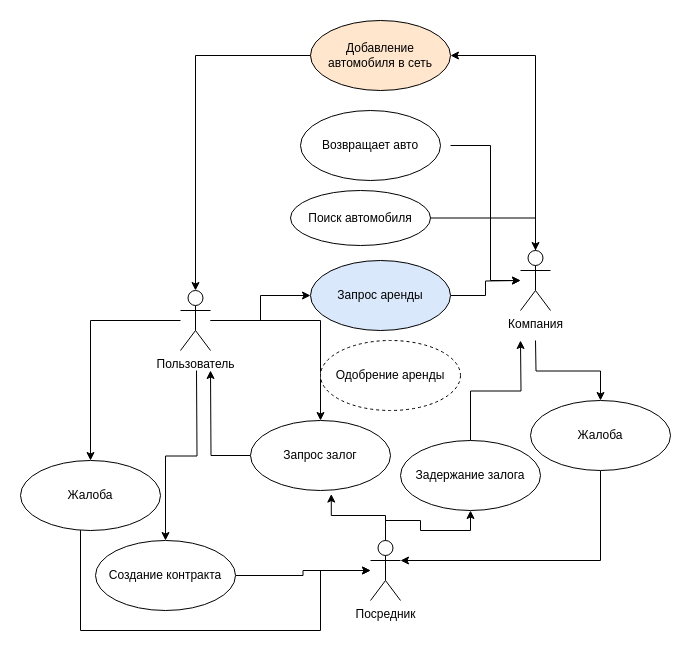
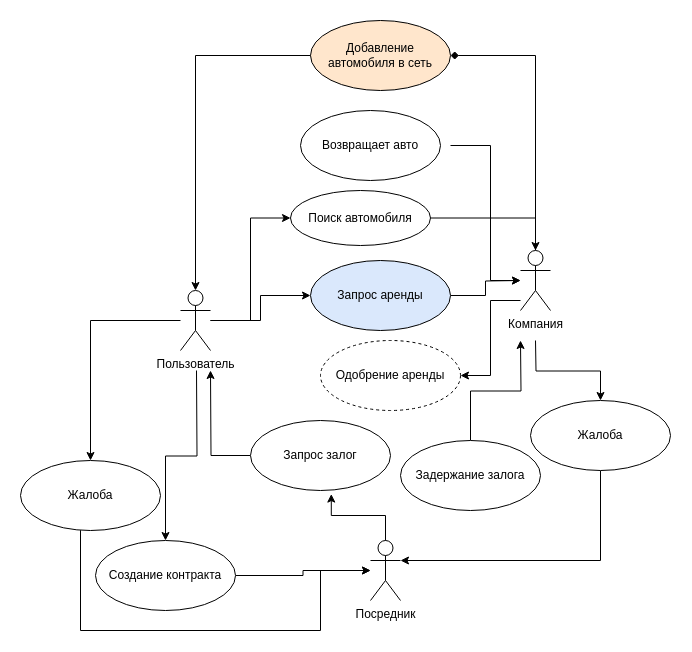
  <mxCell id="0" />
  <mxCell id="1" parent="0" />
- <mxCell id="2" style="edgeStyle=orthogonalEdgeStyle;rounded=0;orthogonalLoop=1;jettySize=auto;html=1;" edge="1" parent="1" source="6" target="21"><mxGeometry relative="1" as="geometry" /></mxCell>
+ <mxCell id="2" style="edgeStyle=orthogonalEdgeStyle;rounded=0;orthogonalLoop=1;jettySize=auto;html=1;entryX=0;entryY=0.5;entryDx=0;entryDy=0;" edge="1" parent="1" source="6" target="14"><mxGeometry relative="1" as="geometry" /></mxCell>
  <mxCell id="3" style="edgeStyle=orthogonalEdgeStyle;rounded=0;orthogonalLoop=1;jettySize=auto;html=1;" edge="1" parent="1" source="6" target="16"><mxGeometry relative="1" as="geometry" /></mxCell>
  <mxCell id="4" style="edgeStyle=orthogonalEdgeStyle;rounded=0;orthogonalLoop=1;jettySize=auto;html=1;entryX=0.5;entryY=0;entryDx=0;entryDy=0;" edge="1" parent="1" target="18"><mxGeometry relative="1" as="geometry"><mxPoint x="196" y="370" as="sourcePoint" /></mxGeometry></mxCell>
  <mxCell id="5" style="edgeStyle=orthogonalEdgeStyle;rounded=0;orthogonalLoop=1;jettySize=auto;html=1;entryX=0.5;entryY=0;entryDx=0;entryDy=0;" edge="1" parent="1" source="6" target="30"><mxGeometry relative="1" as="geometry" /></mxCell>
  <mxCell id="6" value="Пользователь" style="shape=umlActor;verticalLabelPosition=bottom;verticalAlign=top;html=1;" vertex="1" parent="1"><mxGeometry x="180" y="290" width="30" height="60" as="geometry" /></mxCell>
+ <mxCell id="7" style="edgeStyle=orthogonalEdgeStyle;rounded=0;orthogonalLoop=1;jettySize=auto;html=1;entryX=1;entryY=0.5;entryDx=0;entryDy=0;" edge="1" parent="1" source="10" target="19"><mxGeometry relative="1" as="geometry"><Array as="points"><mxPoint x="490" y="300" /><mxPoint x="490" y="375" /></Array></mxGeometry></mxCell>
  <mxCell id="8" style="edgeStyle=orthogonalEdgeStyle;rounded=0;orthogonalLoop=1;jettySize=auto;html=1;entryX=0.5;entryY=0;entryDx=0;entryDy=0;" edge="1" parent="1" target="26"><mxGeometry relative="1" as="geometry"><mxPoint x="535" y="340" as="sourcePoint" /></mxGeometry></mxCell>
- <mxCell id="9" style="edgeStyle=orthogonalEdgeStyle;rounded=0;orthogonalLoop=1;jettySize=auto;html=1;entryX=1;entryY=0.5;entryDx=0;entryDy=0;" edge="1" parent="1" source="10" target="31"><mxGeometry relative="1" as="geometry"><Array as="points"><mxPoint x="535" y="55" /></Array></mxGeometry></mxCell>
+ <mxCell id="9" style="edgeStyle=orthogonalEdgeStyle;rounded=0;orthogonalLoop=1;jettySize=auto;html=1;entryX=1;entryY=0.5;entryDx=0;entryDy=0;endArrow=diamond;" edge="1" parent="1" source="10" target="31"><mxGeometry relative="1" as="geometry"><Array as="points"><mxPoint x="535" y="55" /></Array></mxGeometry></mxCell>
  <mxCell id="10" value="Компания" style="shape=umlActor;verticalLabelPosition=bottom;verticalAlign=top;html=1;" vertex="1" parent="1"><mxGeometry x="520" y="250" width="30" height="60" as="geometry" /></mxCell>
- <mxCell id="11" style="edgeStyle=orthogonalEdgeStyle;rounded=0;orthogonalLoop=1;jettySize=auto;html=1;" edge="1" parent="1" source="12" target="28"><mxGeometry relative="1" as="geometry" /></mxCell>
  <mxCell id="12" value="Посредник" style="shape=umlActor;verticalLabelPosition=bottom;verticalAlign=top;html=1;" vertex="1" parent="1"><mxGeometry x="370" y="540" width="30" height="60" as="geometry" /></mxCell>
  <mxCell id="13" style="edgeStyle=orthogonalEdgeStyle;rounded=0;orthogonalLoop=1;jettySize=auto;html=1;exitX=1;exitY=0.5;exitDx=0;exitDy=0;" edge="1" parent="1" source="14" target="10"><mxGeometry relative="1" as="geometry" /></mxCell>
  <mxCell id="14" value="Поиск автомобиля" style="ellipse;whiteSpace=wrap;html=1;" vertex="1" parent="1"><mxGeometry x="290" y="190" width="140" height="55" as="geometry" /></mxCell>
  <mxCell id="15" style="edgeStyle=orthogonalEdgeStyle;rounded=0;orthogonalLoop=1;jettySize=auto;html=1;" edge="1" parent="1" source="16"><mxGeometry relative="1" as="geometry"><mxPoint x="520" y="280" as="targetPoint" /></mxGeometry></mxCell>
  <mxCell id="16" value="Запрос аренды" style="ellipse;whiteSpace=wrap;html=1;fillColor=#dae8fc;" vertex="1" parent="1"><mxGeometry x="310" y="260" width="140" height="70" as="geometry" /></mxCell>
  <mxCell id="17" style="edgeStyle=orthogonalEdgeStyle;rounded=0;orthogonalLoop=1;jettySize=auto;html=1;" edge="1" parent="1" source="18" target="12"><mxGeometry relative="1" as="geometry" /></mxCell>
  <mxCell id="18" value="Создание контракта" style="ellipse;whiteSpace=wrap;html=1;" vertex="1" parent="1"><mxGeometry x="95" y="540" width="140" height="70" as="geometry" /></mxCell>
  <mxCell id="19" value="Одобрение аренды" style="ellipse;whiteSpace=wrap;html=1;dashed=1;" vertex="1" parent="1"><mxGeometry x="320" y="340" width="140" height="70" as="geometry" /></mxCell>
  <mxCell id="20" style="edgeStyle=orthogonalEdgeStyle;rounded=0;orthogonalLoop=1;jettySize=auto;html=1;" edge="1" parent="1" source="21"><mxGeometry relative="1" as="geometry"><mxPoint x="210" y="370" as="targetPoint" /></mxGeometry></mxCell>
  <mxCell id="21" value="Запрос залог" style="ellipse;whiteSpace=wrap;html=1;" vertex="1" parent="1"><mxGeometry x="250" y="420" width="140" height="70" as="geometry" /></mxCell>
  <mxCell id="22" style="edgeStyle=orthogonalEdgeStyle;rounded=0;orthogonalLoop=1;jettySize=auto;html=1;entryX=0.577;entryY=1.051;entryDx=0;entryDy=0;entryPerimeter=0;" edge="1" parent="1" source="12" target="21"><mxGeometry relative="1" as="geometry" /></mxCell>
  <mxCell id="23" value="Возвращает авто" style="ellipse;whiteSpace=wrap;html=1;" vertex="1" parent="1"><mxGeometry x="300" y="110" width="140" height="70" as="geometry" /></mxCell>
  <mxCell id="24" style="edgeStyle=orthogonalEdgeStyle;rounded=0;orthogonalLoop=1;jettySize=auto;html=1;" edge="1" parent="1"><mxGeometry relative="1" as="geometry"><mxPoint x="450" y="145" as="sourcePoint" /><mxPoint x="520" y="280" as="targetPoint" /><Array as="points"><mxPoint x="490" y="145" /><mxPoint x="490" y="280" /></Array></mxGeometry></mxCell>
  <mxCell id="25" style="edgeStyle=orthogonalEdgeStyle;rounded=0;orthogonalLoop=1;jettySize=auto;html=1;" edge="1" parent="1" source="26" target="12"><mxGeometry relative="1" as="geometry"><Array as="points"><mxPoint x="600" y="560" /></Array></mxGeometry></mxCell>
  <mxCell id="26" value="Жалоба" style="ellipse;whiteSpace=wrap;html=1;" vertex="1" parent="1"><mxGeometry x="530" y="400" width="140" height="70" as="geometry" /></mxCell>
  <mxCell id="27" style="edgeStyle=orthogonalEdgeStyle;rounded=0;orthogonalLoop=1;jettySize=auto;html=1;" edge="1" parent="1" source="28"><mxGeometry relative="1" as="geometry"><mxPoint x="520" y="340" as="targetPoint" /></mxGeometry></mxCell>
  <mxCell id="28" value="Задержание залога" style="ellipse;whiteSpace=wrap;html=1;" vertex="1" parent="1"><mxGeometry x="400" y="440" width="140" height="70" as="geometry" /></mxCell>
  <mxCell id="29" style="edgeStyle=orthogonalEdgeStyle;rounded=0;orthogonalLoop=1;jettySize=auto;html=1;" edge="1" parent="1" source="30" target="12"><mxGeometry relative="1" as="geometry"><Array as="points"><mxPoint x="80" y="630" /><mxPoint x="320" y="630" /><mxPoint x="320" y="570" /></Array></mxGeometry></mxCell>
  <mxCell id="30" value="Жалоба" style="ellipse;whiteSpace=wrap;html=1;" vertex="1" parent="1"><mxGeometry x="20" y="460" width="140" height="70" as="geometry" /></mxCell>
  <mxCell id="31" value="Добавление автомобиля в сеть" style="ellipse;whiteSpace=wrap;html=1;fillColor=#ffe6cc;" vertex="1" parent="1"><mxGeometry x="310" y="20" width="140" height="70" as="geometry" /></mxCell>
  <mxCell id="32" style="edgeStyle=orthogonalEdgeStyle;rounded=0;orthogonalLoop=1;jettySize=auto;html=1;entryX=0.5;entryY=0;entryDx=0;entryDy=0;entryPerimeter=0;" edge="1" parent="1" source="31" target="6"><mxGeometry relative="1" as="geometry" /></mxCell>
